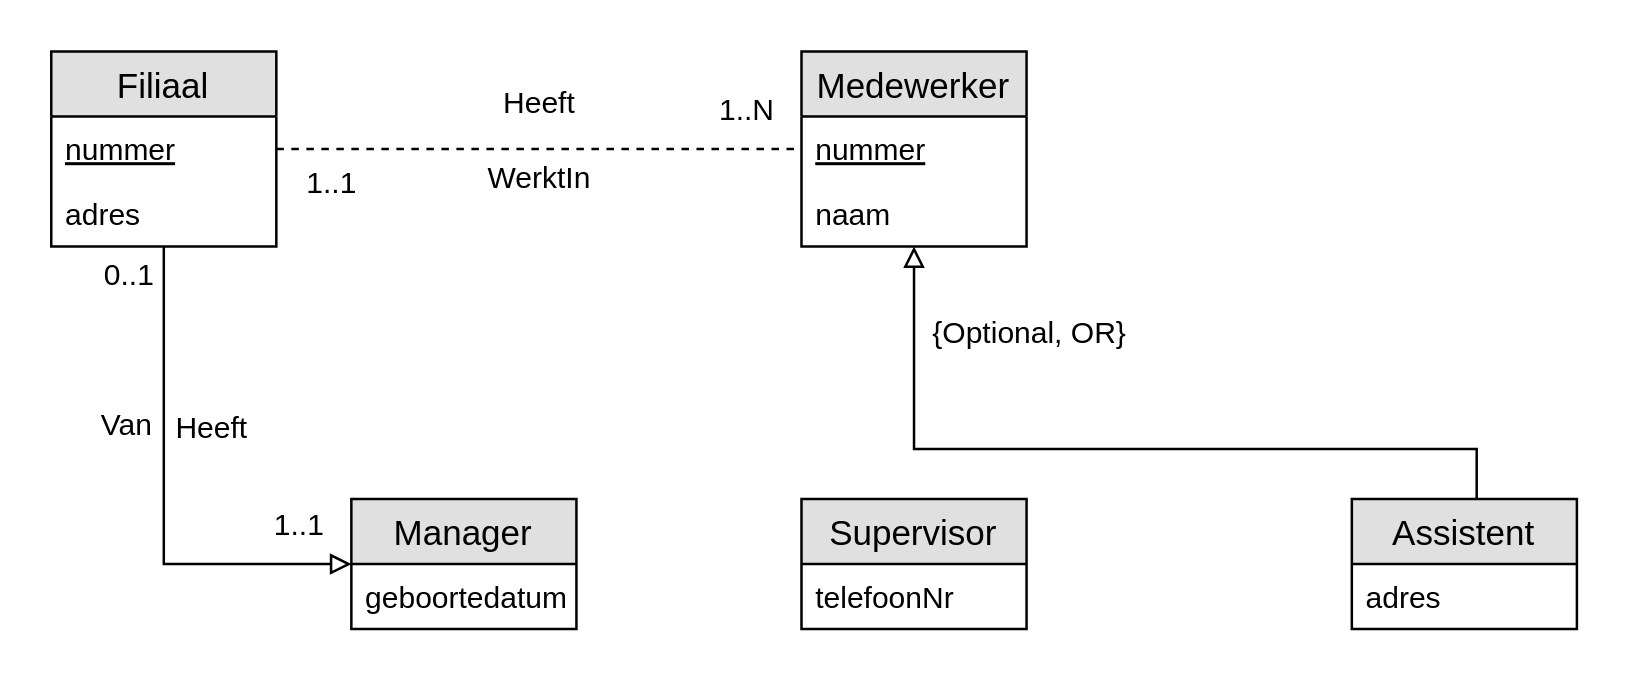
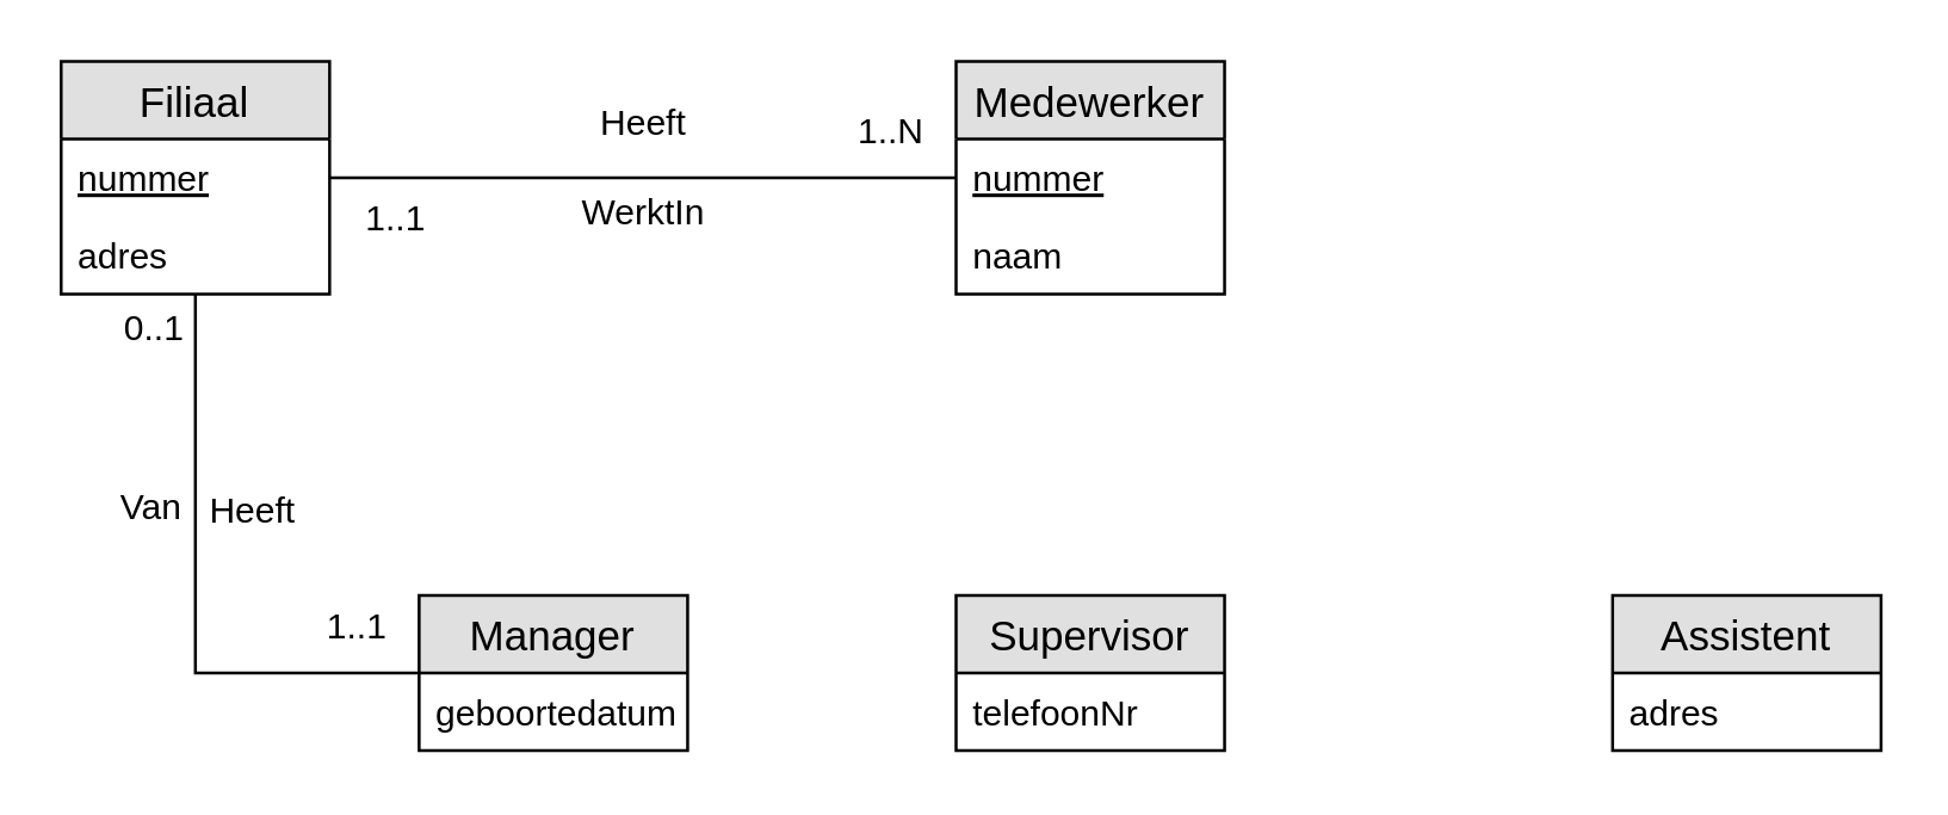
  <mxCell id="0" />
  <mxCell id="1" parent="0" />
- <mxCell id="2" value="" style="edgeStyle=orthogonalEdgeStyle;fontSize=12;html=1;endArrow=none;jumpSize=6;strokeWidth=1;endFill=0;rounded=0;jumpStyle=none;dashed=1;" parent="1" source="7" target="10" edge="1"><mxGeometry width="100" height="100" relative="1" as="geometry"><mxPoint x="90" y="39.857" as="sourcePoint" /><mxPoint x="288" y="89" as="targetPoint" /><Array as="points" /></mxGeometry></mxCell>
+ <mxCell id="2" value="" style="edgeStyle=orthogonalEdgeStyle;fontSize=12;html=1;endArrow=none;jumpSize=6;strokeWidth=1;endFill=0;rounded=0;jumpStyle=none;" parent="1" source="7" target="10" edge="1"><mxGeometry width="100" height="100" relative="1" as="geometry"><mxPoint x="90" y="39.857" as="sourcePoint" /><mxPoint x="288" y="89" as="targetPoint" /><Array as="points" /></mxGeometry></mxCell>
  <mxCell id="3" value="Heeft" style="text;html=1;resizable=0;points=[];align=center;verticalAlign=bottom;labelBackgroundColor=#ffffff;" parent="2" vertex="1" connectable="0"><mxGeometry x="-0.025" y="-2" relative="1" as="geometry"><mxPoint x="2" y="-12" as="offset" /></mxGeometry></mxCell>
  <mxCell id="4" value="1..1" style="text;html=1;resizable=0;points=[];align=center;verticalAlign=middle;labelBackgroundColor=#ffffff;" parent="2" vertex="1" connectable="0"><mxGeometry x="-0.884" y="-1" relative="1" as="geometry"><mxPoint x="9.5" y="12" as="offset" /></mxGeometry></mxCell>
  <mxCell id="5" value="1..N" style="text;html=1;resizable=0;points=[];align=center;verticalAlign=middle;labelBackgroundColor=#ffffff;" parent="2" vertex="1" connectable="0"><mxGeometry x="0.83" y="1" relative="1" as="geometry"><mxPoint x="-5" y="-15" as="offset" /></mxGeometry></mxCell>
  <mxCell id="6" value="WerktIn" style="text;html=1;resizable=0;points=[];align=center;verticalAlign=bottom;labelBackgroundColor=#ffffff;" parent="2" vertex="1" connectable="0"><mxGeometry x="-0.025" y="-2" relative="1" as="geometry"><mxPoint x="2" y="18" as="offset" /></mxGeometry></mxCell>
  <mxCell id="7" value="Filiaal" style="swimlane;fontStyle=0;childLayout=stackLayout;horizontal=1;startSize=26;fillColor=#e0e0e0;horizontalStack=0;resizeParent=1;resizeParentMax=0;resizeLast=0;collapsible=1;marginBottom=0;swimlaneFillColor=#ffffff;align=center;fontSize=14;html=0;" parent="1" vertex="1"><mxGeometry x="20" y="20" width="90" height="78" as="geometry"><mxRectangle x="60" y="147" width="70" height="26" as="alternateBounds" /></mxGeometry></mxCell>
  <mxCell id="8" value="nummer" style="text;strokeColor=none;fillColor=none;spacingLeft=4;spacingRight=4;overflow=hidden;rotatable=0;points=[[0,0.5],[1,0.5]];portConstraint=eastwest;fontSize=12;fontStyle=4" parent="7" vertex="1"><mxGeometry y="26" width="90" height="26" as="geometry" /></mxCell>
  <mxCell id="9" value="adres" style="text;strokeColor=none;fillColor=none;spacingLeft=4;spacingRight=4;overflow=hidden;rotatable=0;points=[[0,0.5],[1,0.5]];portConstraint=eastwest;fontSize=12;" parent="7" vertex="1"><mxGeometry y="52" width="90" height="26" as="geometry" /></mxCell>
  <mxCell id="10" value="Medewerker" style="swimlane;fontStyle=0;childLayout=stackLayout;horizontal=1;startSize=26;fillColor=#e0e0e0;horizontalStack=0;resizeParent=1;resizeParentMax=0;resizeLast=0;collapsible=1;marginBottom=0;swimlaneFillColor=#ffffff;align=center;fontSize=14;html=0;" parent="1" vertex="1"><mxGeometry x="320" y="20" width="90" height="78" as="geometry"><mxRectangle x="60" y="147" width="70" height="26" as="alternateBounds" /></mxGeometry></mxCell>
  <mxCell id="11" value="nummer" style="text;strokeColor=none;fillColor=none;spacingLeft=4;spacingRight=4;overflow=hidden;rotatable=0;points=[[0,0.5],[1,0.5]];portConstraint=eastwest;fontSize=12;fontStyle=4" parent="10" vertex="1"><mxGeometry y="26" width="90" height="26" as="geometry" /></mxCell>
  <mxCell id="12" value="naam" style="text;strokeColor=none;fillColor=none;spacingLeft=4;spacingRight=4;overflow=hidden;rotatable=0;points=[[0,0.5],[1,0.5]];portConstraint=eastwest;fontSize=12;" parent="10" vertex="1"><mxGeometry y="52" width="90" height="26" as="geometry" /></mxCell>
  <mxCell id="13" value="Supervisor" style="swimlane;fontStyle=0;childLayout=stackLayout;horizontal=1;startSize=26;fillColor=#e0e0e0;horizontalStack=0;resizeParent=1;resizeParentMax=0;resizeLast=0;collapsible=1;marginBottom=0;swimlaneFillColor=#ffffff;align=center;fontSize=14;html=0;" parent="1" vertex="1"><mxGeometry x="320" y="199" width="90" height="52" as="geometry"><mxRectangle x="60" y="147" width="70" height="26" as="alternateBounds" /></mxGeometry></mxCell>
  <mxCell id="14" value="telefoonNr" style="text;strokeColor=none;fillColor=none;spacingLeft=4;spacingRight=4;overflow=hidden;rotatable=0;points=[[0,0.5],[1,0.5]];portConstraint=eastwest;fontSize=12;fontStyle=0" parent="13" vertex="1"><mxGeometry y="26" width="90" height="26" as="geometry" /></mxCell>
  <mxCell id="15" value="Assistent" style="swimlane;fontStyle=0;childLayout=stackLayout;horizontal=1;startSize=26;fillColor=#e0e0e0;horizontalStack=0;resizeParent=1;resizeParentMax=0;resizeLast=0;collapsible=1;marginBottom=0;swimlaneFillColor=#ffffff;align=center;fontSize=14;html=0;" parent="1" vertex="1"><mxGeometry x="540.071" y="199" width="90" height="52" as="geometry"><mxRectangle x="60" y="147" width="70" height="26" as="alternateBounds" /></mxGeometry></mxCell>
  <mxCell id="16" value="adres" style="text;strokeColor=none;fillColor=none;spacingLeft=4;spacingRight=4;overflow=hidden;rotatable=0;points=[[0,0.5],[1,0.5]];portConstraint=eastwest;fontSize=12;" parent="15" vertex="1"><mxGeometry y="26" width="90" height="26" as="geometry" /></mxCell>
  <mxCell id="17" value="Manager" style="swimlane;fontStyle=0;childLayout=stackLayout;horizontal=1;startSize=26;fillColor=#e0e0e0;horizontalStack=0;resizeParent=1;resizeParentMax=0;resizeLast=0;collapsible=1;marginBottom=0;swimlaneFillColor=#ffffff;align=center;fontSize=14;html=0;" parent="1" vertex="1"><mxGeometry x="140" y="199" width="90" height="52" as="geometry"><mxRectangle x="60" y="147" width="70" height="26" as="alternateBounds" /></mxGeometry></mxCell>
  <mxCell id="18" value="geboortedatum" style="text;strokeColor=none;fillColor=none;spacingLeft=4;spacingRight=4;overflow=hidden;rotatable=0;points=[[0,0.5],[1,0.5]];portConstraint=eastwest;fontSize=12;" parent="17" vertex="1"><mxGeometry y="26" width="90" height="26" as="geometry" /></mxCell>
- <mxCell id="19" value="" style="endArrow=block;html=1;rounded=0;edgeStyle=orthogonalEdgeStyle;endFill=0;" parent="1" source="15" target="10" edge="1"><mxGeometry width="50" height="50" relative="1" as="geometry"><mxPoint x="375" y="209" as="sourcePoint" /><mxPoint x="375" y="108" as="targetPoint" /><Array as="points"><mxPoint x="590" y="179" /><mxPoint x="365" y="179" /></Array></mxGeometry></mxCell>
- <mxCell id="20" value="{Optional, OR}" style="text;html=1;resizable=0;points=[];align=center;verticalAlign=middle;labelBackgroundColor=#ffffff;" parent="19" vertex="1" connectable="0"><mxGeometry x="0.81" y="-2" relative="1" as="geometry"><mxPoint x="43" y="3" as="offset" /></mxGeometry></mxCell>
- <mxCell id="21" value="" style="edgeStyle=orthogonalEdgeStyle;fontSize=12;html=1;endArrow=block;jumpSize=6;strokeWidth=1;endFill=0;rounded=0;jumpStyle=none;" parent="1" source="7" target="17" edge="1"><mxGeometry width="100" height="100" relative="1" as="geometry"><mxPoint x="125" y="109" as="sourcePoint" /><mxPoint x="335" y="109" as="targetPoint" /><Array as="points"><mxPoint x="65" y="225" /></Array></mxGeometry></mxCell>
+ <mxCell id="21" value="" style="edgeStyle=orthogonalEdgeStyle;fontSize=12;html=1;endArrow=none;jumpSize=6;strokeWidth=1;endFill=0;rounded=0;jumpStyle=none;" parent="1" source="7" target="17" edge="1"><mxGeometry width="100" height="100" relative="1" as="geometry"><mxPoint x="125" y="109" as="sourcePoint" /><mxPoint x="335" y="109" as="targetPoint" /><Array as="points"><mxPoint x="65" y="225" /></Array></mxGeometry></mxCell>
  <mxCell id="22" value="0..1" style="text;html=1;resizable=0;points=[];align=center;verticalAlign=middle;labelBackgroundColor=#ffffff;" parent="21" vertex="1" connectable="0"><mxGeometry x="-0.884" y="-1" relative="1" as="geometry"><mxPoint x="-14" y="-0.5" as="offset" /></mxGeometry></mxCell>
  <mxCell id="23" value="1..1" style="text;html=1;resizable=0;points=[];align=center;verticalAlign=middle;labelBackgroundColor=#ffffff;" parent="21" vertex="1" connectable="0"><mxGeometry x="0.83" y="1" relative="1" as="geometry"><mxPoint x="-5" y="-15" as="offset" /></mxGeometry></mxCell>
  <mxCell id="24" value="Heeft" style="text;html=1;resizable=0;points=[];align=center;verticalAlign=bottom;labelBackgroundColor=#ffffff;" parent="21" vertex="1" connectable="0"><mxGeometry x="-0.025" y="-2" relative="1" as="geometry"><mxPoint x="20" y="-17.5" as="offset" /></mxGeometry></mxCell>
  <mxCell id="25" value="Van" style="text;html=1;resizable=0;points=[];align=center;verticalAlign=middle;labelBackgroundColor=#ffffff;" parent="21" vertex="1" connectable="0"><mxGeometry x="-0.244" y="-1" relative="1" as="geometry"><mxPoint x="-15" y="-5" as="offset" /></mxGeometry></mxCell>
